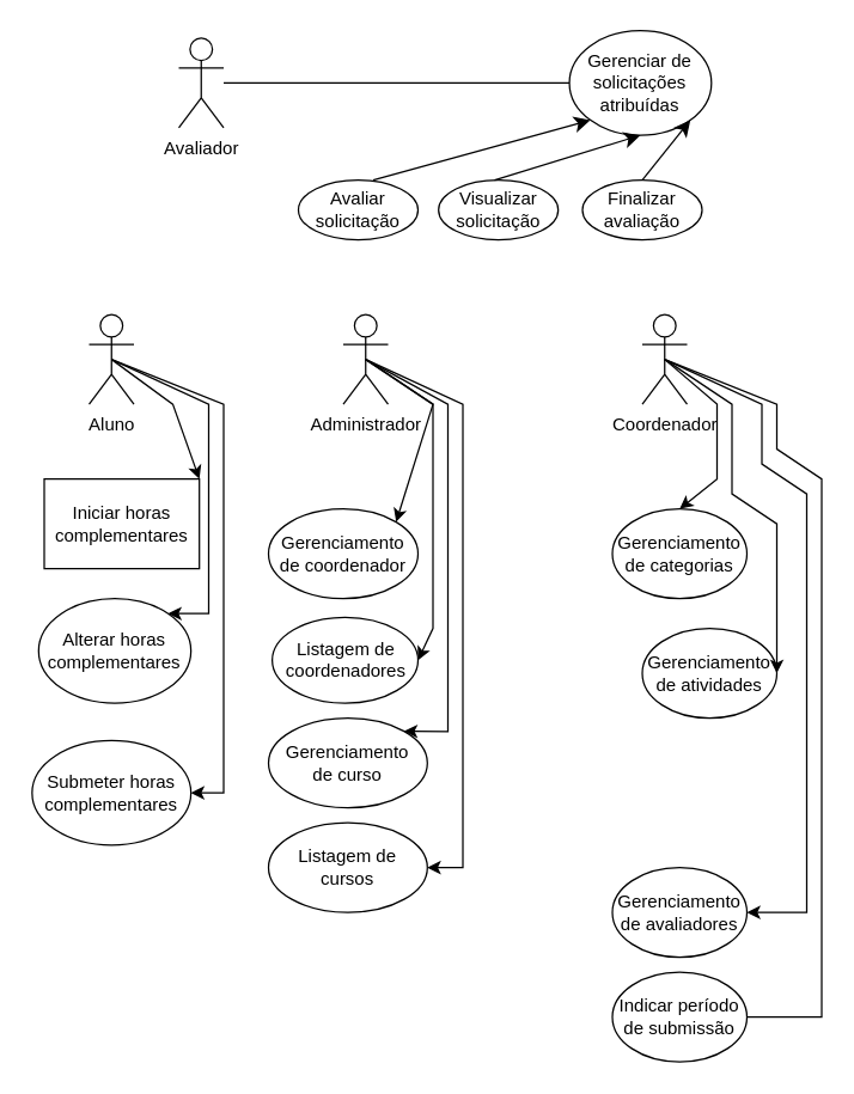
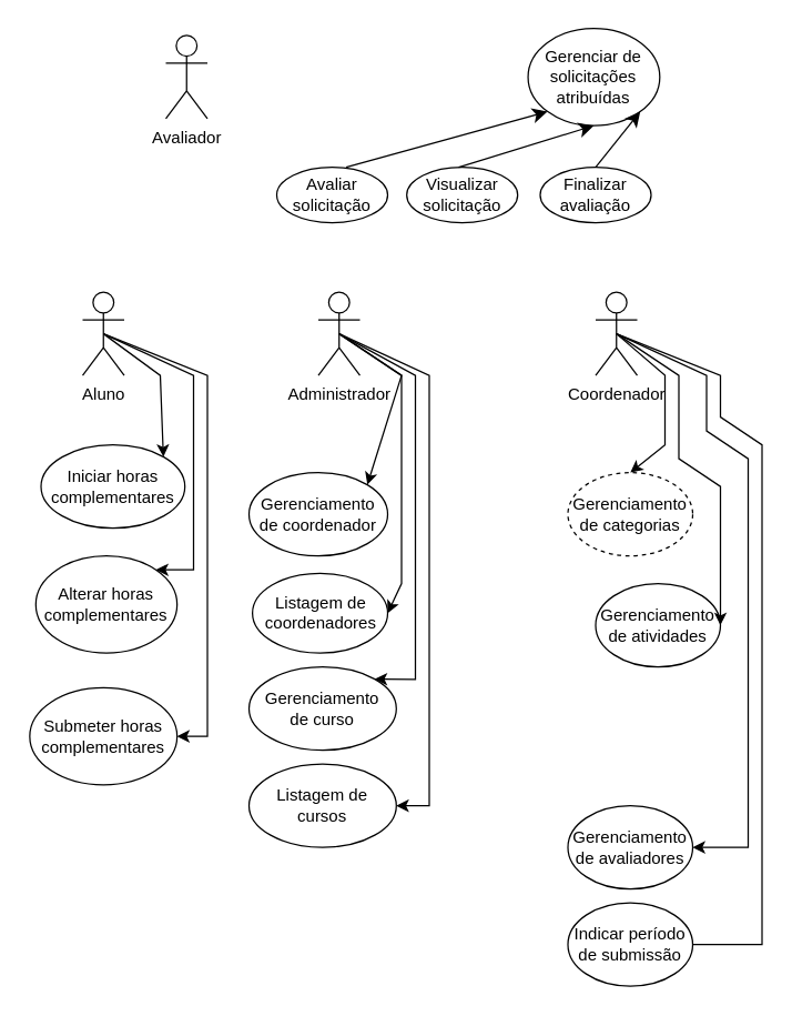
  <mxCell id="0" />
  <mxCell id="1" parent="0" />
  <mxCell id="2" value="Aluno" style="shape=umlActor;verticalLabelPosition=bottom;verticalAlign=top;html=1;outlineConnect=0;" parent="1" vertex="1"><mxGeometry x="59" y="210" width="30" height="60" as="geometry" /></mxCell>
  <mxCell id="3" value="Administrador" style="shape=umlActor;verticalLabelPosition=bottom;verticalAlign=top;html=1;outlineConnect=0;" parent="1" vertex="1"><mxGeometry x="229" y="210" width="30" height="60" as="geometry" /></mxCell>
  <mxCell id="4" value="Coordenador" style="shape=umlActor;verticalLabelPosition=bottom;verticalAlign=top;html=1;outlineConnect=0;" parent="1" vertex="1"><mxGeometry x="429" y="210" width="30" height="60" as="geometry" /></mxCell>
  <mxCell id="5" value="Avaliador" style="shape=umlActor;verticalLabelPosition=bottom;verticalAlign=top;html=1;outlineConnect=0;" parent="1" vertex="1"><mxGeometry x="119" y="25" width="30" height="60" as="geometry" /></mxCell>
  <mxCell id="6" value="&lt;span style=&quot;background-color: transparent; color: light-dark(rgb(0, 0, 0), rgb(255, 255, 255));&quot;&gt;Gerenciamento&lt;/span&gt;&lt;div&gt;&lt;span style=&quot;background-color: transparent; color: light-dark(rgb(0, 0, 0), rgb(255, 255, 255));&quot;&gt;de curso&lt;/span&gt;&lt;/div&gt;" style="ellipse;whiteSpace=wrap;html=1;" parent="1" vertex="1"><mxGeometry x="179" y="480" width="106.25" height="60" as="geometry" /></mxCell>
  <mxCell id="7" value="&lt;span style=&quot;background-color: transparent; color: light-dark(rgb(0, 0, 0), rgb(255, 255, 255));&quot;&gt;Gerenciamento de coordenador&lt;/span&gt;" style="ellipse;whiteSpace=wrap;html=1;" parent="1" vertex="1"><mxGeometry x="179" y="340" width="100" height="60" as="geometry" /></mxCell>
  <mxCell id="8" value="" style="endArrow=classic;html=1;rounded=0;entryX=1;entryY=0;entryDx=0;entryDy=0;exitX=0.5;exitY=0.5;exitDx=0;exitDy=0;exitPerimeter=0;" parent="1" source="3" target="6" edge="1"><mxGeometry width="50" height="50" relative="1" as="geometry"><mxPoint x="379" y="410" as="sourcePoint" /><mxPoint x="429" y="360" as="targetPoint" /><Array as="points"><mxPoint x="299" y="270" /><mxPoint x="299" y="489" /></Array></mxGeometry></mxCell>
- <mxCell id="9" value="Gerenciamento de categorias" style="ellipse;whiteSpace=wrap;html=1;" parent="1" vertex="1"><mxGeometry x="409" y="340" width="90" height="60" as="geometry" /></mxCell>
+ <mxCell id="9" value="Gerenciamento de categorias" style="ellipse;whiteSpace=wrap;html=1;dashed=1;" parent="1" vertex="1"><mxGeometry x="409" y="340" width="90" height="60" as="geometry" /></mxCell>
  <mxCell id="10" value="Gerenciamento de atividades" style="ellipse;whiteSpace=wrap;html=1;" parent="1" vertex="1"><mxGeometry x="429" y="420" width="90" height="60" as="geometry" /></mxCell>
  <mxCell id="11" value="" style="endArrow=classic;html=1;rounded=0;exitX=0.5;exitY=0.5;exitDx=0;exitDy=0;exitPerimeter=0;entryX=1;entryY=0;entryDx=0;entryDy=0;" parent="1" source="3" target="7" edge="1"><mxGeometry width="50" height="50" relative="1" as="geometry"><mxPoint x="379" y="410" as="sourcePoint" /><mxPoint x="429" y="360" as="targetPoint" /><Array as="points"><mxPoint x="289" y="270" /></Array></mxGeometry></mxCell>
  <mxCell id="12" value="" style="endArrow=classic;html=1;rounded=0;exitX=0.5;exitY=0.5;exitDx=0;exitDy=0;exitPerimeter=0;entryX=0.5;entryY=0;entryDx=0;entryDy=0;" parent="1" source="4" target="9" edge="1"><mxGeometry width="50" height="50" relative="1" as="geometry"><mxPoint x="379" y="410" as="sourcePoint" /><mxPoint x="429" y="360" as="targetPoint" /><Array as="points"><mxPoint x="479" y="270" /><mxPoint x="479" y="320" /></Array></mxGeometry></mxCell>
  <mxCell id="13" value="" style="endArrow=classic;html=1;rounded=0;exitX=0.5;exitY=0.5;exitDx=0;exitDy=0;exitPerimeter=0;entryX=1;entryY=0.5;entryDx=0;entryDy=0;" parent="1" source="4" target="10" edge="1"><mxGeometry width="50" height="50" relative="1" as="geometry"><mxPoint x="379" y="410" as="sourcePoint" /><mxPoint x="509" y="360" as="targetPoint" /><Array as="points"><mxPoint x="489" y="270" /><mxPoint x="489" y="330" /><mxPoint x="519" y="350" /><mxPoint x="519" y="450" /></Array></mxGeometry></mxCell>
  <mxCell id="14" value="Gerenciamento de avaliadores" style="ellipse;whiteSpace=wrap;html=1;" parent="1" vertex="1"><mxGeometry x="409" y="580" width="90" height="60" as="geometry" /></mxCell>
  <mxCell id="15" value="" style="endArrow=classic;html=1;rounded=0;entryX=1;entryY=0.5;entryDx=0;entryDy=0;exitX=0.5;exitY=0.5;exitDx=0;exitDy=0;exitPerimeter=0;" parent="1" source="4" target="14" edge="1"><mxGeometry width="50" height="50" relative="1" as="geometry"><mxPoint x="479" y="240" as="sourcePoint" /><mxPoint x="512" y="549" as="targetPoint" /><Array as="points"><mxPoint x="509" y="270" /><mxPoint x="509" y="310" /><mxPoint x="539" y="330" /><mxPoint x="539" y="460" /><mxPoint x="539" y="610" /></Array></mxGeometry></mxCell>
  <mxCell id="16" value="Indicar período de submissão" style="ellipse;whiteSpace=wrap;html=1;" parent="1" vertex="1"><mxGeometry x="409" y="650" width="90" height="60" as="geometry" /></mxCell>
  <mxCell id="17" value="" style="endArrow=none;html=1;rounded=0;entryX=1;entryY=0.5;entryDx=0;entryDy=0;exitX=0.5;exitY=0.5;exitDx=0;exitDy=0;exitPerimeter=0;" parent="1" source="4" target="16" edge="1"><mxGeometry width="50" height="50" relative="1" as="geometry"><mxPoint x="454" y="250" as="sourcePoint" /><mxPoint x="509" y="620" as="targetPoint" /><Array as="points"><mxPoint x="519" y="270" /><mxPoint x="519" y="300" /><mxPoint x="549" y="320" /><mxPoint x="549" y="470" /><mxPoint x="549" y="680" /></Array></mxGeometry></mxCell>
- <mxCell id="18" value="Iniciar horas complementares" style="whiteSpace=wrap;html=1;rounded=0;" parent="1" vertex="1"><mxGeometry x="29" y="320" width="103.75" height="60" as="geometry" /></mxCell>
+ <mxCell id="18" value="Iniciar horas complementares" style="ellipse;whiteSpace=wrap;html=1;" parent="1" vertex="1"><mxGeometry x="29" y="320" width="103.75" height="60" as="geometry" /></mxCell>
  <mxCell id="19" value="" style="endArrow=classic;html=1;rounded=0;exitX=0.5;exitY=0.5;exitDx=0;exitDy=0;exitPerimeter=0;entryX=1;entryY=0;entryDx=0;entryDy=0;" parent="1" source="2" target="18" edge="1"><mxGeometry width="50" height="50" relative="1" as="geometry"><mxPoint x="379" y="410" as="sourcePoint" /><mxPoint x="429" y="360" as="targetPoint" /><Array as="points"><mxPoint x="115" y="270" /></Array></mxGeometry></mxCell>
  <mxCell id="20" value="Gerenciar de solicitações atribuídas" style="ellipse;whiteSpace=wrap;html=1;" parent="1" vertex="1"><mxGeometry x="380.25" y="20" width="95" height="70" as="geometry" /></mxCell>
  <mxCell id="21" value="Alterar horas complementares" style="ellipse;whiteSpace=wrap;html=1;" parent="1" vertex="1"><mxGeometry x="25.25" y="400" width="101.88" height="70" as="geometry" /></mxCell>
  <mxCell id="22" value="" style="endArrow=classic;html=1;rounded=0;exitX=0.5;exitY=0.5;exitDx=0;exitDy=0;exitPerimeter=0;entryX=1;entryY=0;entryDx=0;entryDy=0;" parent="1" source="2" target="21" edge="1"><mxGeometry width="50" height="50" relative="1" as="geometry"><mxPoint x="135.25" y="400" as="sourcePoint" /><mxPoint x="185.25" y="350" as="targetPoint" /><Array as="points"><mxPoint x="139" y="270" /><mxPoint x="139" y="410" /></Array></mxGeometry></mxCell>
  <mxCell id="23" value="Submeter horas complementares" style="ellipse;whiteSpace=wrap;html=1;" parent="1" vertex="1"><mxGeometry x="20.88" y="495" width="106.25" height="70" as="geometry" /></mxCell>
  <mxCell id="24" value="" style="endArrow=classic;html=1;rounded=0;exitX=0.5;exitY=0.5;exitDx=0;exitDy=0;exitPerimeter=0;entryX=1;entryY=0.5;entryDx=0;entryDy=0;" parent="1" source="2" target="23" edge="1"><mxGeometry width="50" height="50" relative="1" as="geometry"><mxPoint x="379" y="510" as="sourcePoint" /><mxPoint x="429" y="460" as="targetPoint" /><Array as="points"><mxPoint x="149" y="270" /><mxPoint x="149" y="530" /></Array></mxGeometry></mxCell>
  <mxCell id="25" value="Listagem de coordenadores" style="ellipse;whiteSpace=wrap;html=1;" parent="1" vertex="1"><mxGeometry x="181.5" y="412.5" width="97.5" height="57.5" as="geometry" /></mxCell>
  <mxCell id="26" value="" style="endArrow=classic;html=1;rounded=0;exitX=0.5;exitY=0.5;exitDx=0;exitDy=0;exitPerimeter=0;entryX=1;entryY=0.5;entryDx=0;entryDy=0;" parent="1" source="3" target="25" edge="1"><mxGeometry width="50" height="50" relative="1" as="geometry"><mxPoint x="379" y="510" as="sourcePoint" /><mxPoint x="429" y="460" as="targetPoint" /><Array as="points"><mxPoint x="289" y="270" /><mxPoint x="289" y="420" /></Array></mxGeometry></mxCell>
  <mxCell id="27" value="Listagem de cursos" style="ellipse;whiteSpace=wrap;html=1;" parent="1" vertex="1"><mxGeometry x="179" y="550" width="106.25" height="60" as="geometry" /></mxCell>
  <mxCell id="28" value="" style="endArrow=classic;html=1;rounded=0;exitX=0.5;exitY=0.5;exitDx=0;exitDy=0;exitPerimeter=0;entryX=1;entryY=0.5;entryDx=0;entryDy=0;" parent="1" source="3" target="27" edge="1"><mxGeometry width="50" height="50" relative="1" as="geometry"><mxPoint x="379" y="510" as="sourcePoint" /><mxPoint x="429" y="460" as="targetPoint" /><Array as="points"><mxPoint x="309" y="270" /><mxPoint x="309" y="580" /></Array></mxGeometry></mxCell>
- <mxCell id="29" value="" style="endArrow=none;html=1;rounded=0;" parent="1" target="5" edge="1" source="20"><mxGeometry width="50" height="50" relative="1" as="geometry"><mxPoint x="279" y="55" as="sourcePoint" /><mxPoint x="139" y="61" as="targetPoint" /><Array as="points" /></mxGeometry></mxCell>
  <mxCell id="30" value="Avaliar solicitação" style="ellipse;whiteSpace=wrap;html=1;" vertex="1" parent="1"><mxGeometry x="199" y="120" width="80" height="40" as="geometry" /></mxCell>
  <mxCell id="31" value="Visualizar solicitação" style="ellipse;whiteSpace=wrap;html=1;" vertex="1" parent="1"><mxGeometry x="292.75" y="120" width="80" height="40" as="geometry" /></mxCell>
  <mxCell id="32" value="Finalizar avaliação" style="ellipse;whiteSpace=wrap;html=1;" vertex="1" parent="1"><mxGeometry x="389" y="120" width="80" height="40" as="geometry" /></mxCell>
  <mxCell id="33" value="" style="endArrow=classic;html=1;rounded=0;fontSize=12;startSize=8;endSize=8;curved=1;entryX=0;entryY=1;entryDx=0;entryDy=0;" edge="1" parent="1" target="20"><mxGeometry width="50" height="50" relative="1" as="geometry"><mxPoint x="249" y="120" as="sourcePoint" /><mxPoint x="289" y="80" as="targetPoint" /></mxGeometry></mxCell>
  <mxCell id="34" value="" style="endArrow=classic;html=1;rounded=0;fontSize=12;startSize=8;endSize=8;curved=1;entryX=0.5;entryY=1;entryDx=0;entryDy=0;" edge="1" parent="1" target="20"><mxGeometry width="50" height="50" relative="1" as="geometry"><mxPoint x="330.25" y="120" as="sourcePoint" /><mxPoint x="380.25" y="70" as="targetPoint" /></mxGeometry></mxCell>
  <mxCell id="35" value="" style="endArrow=classic;html=1;rounded=0;fontSize=12;startSize=8;endSize=8;curved=1;entryX=1;entryY=1;entryDx=0;entryDy=0;" edge="1" parent="1" target="20"><mxGeometry width="50" height="50" relative="1" as="geometry"><mxPoint x="429" y="120" as="sourcePoint" /><mxPoint x="479" y="70" as="targetPoint" /></mxGeometry></mxCell>
